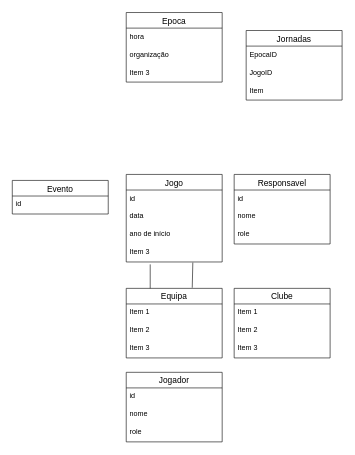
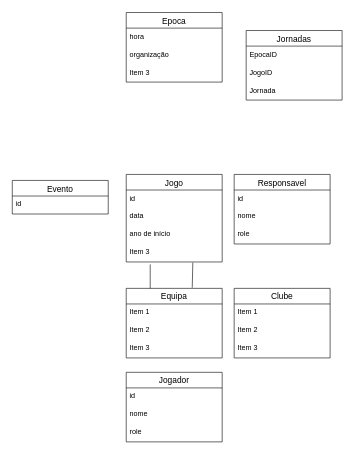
  <mxCell id="0" />
  <mxCell id="1" parent="0" />
  <mxCell id="2" value="Equipa" style="swimlane;fontStyle=0;childLayout=stackLayout;horizontal=1;startSize=26;horizontalStack=0;resizeParent=1;resizeParentMax=0;resizeLast=0;collapsible=1;marginBottom=0;align=center;fontSize=14;" vertex="1" parent="1"><mxGeometry x="210" y="480" width="160" height="116" as="geometry" /></mxCell>
  <mxCell id="3" value="Item 1" style="text;strokeColor=none;fillColor=none;spacingLeft=4;spacingRight=4;overflow=hidden;rotatable=0;points=[[0,0.5],[1,0.5]];portConstraint=eastwest;fontSize=12;" vertex="1" parent="2"><mxGeometry y="26" width="160" height="30" as="geometry" /></mxCell>
  <mxCell id="4" value="Item 2" style="text;strokeColor=none;fillColor=none;spacingLeft=4;spacingRight=4;overflow=hidden;rotatable=0;points=[[0,0.5],[1,0.5]];portConstraint=eastwest;fontSize=12;" vertex="1" parent="2"><mxGeometry y="56" width="160" height="30" as="geometry" /></mxCell>
  <mxCell id="5" value="Item 3" style="text;strokeColor=none;fillColor=none;spacingLeft=4;spacingRight=4;overflow=hidden;rotatable=0;points=[[0,0.5],[1,0.5]];portConstraint=eastwest;fontSize=12;" vertex="1" parent="2"><mxGeometry y="86" width="160" height="30" as="geometry" /></mxCell>
  <mxCell id="6" value="Jornadas" style="swimlane;fontStyle=0;childLayout=stackLayout;horizontal=1;startSize=26;horizontalStack=0;resizeParent=1;resizeParentMax=0;resizeLast=0;collapsible=1;marginBottom=0;align=center;fontSize=14;" vertex="1" parent="1"><mxGeometry x="410" y="50" width="160" height="116" as="geometry" /></mxCell>
  <mxCell id="7" value="EpocaID" style="text;strokeColor=none;fillColor=none;spacingLeft=4;spacingRight=4;overflow=hidden;rotatable=0;points=[[0,0.5],[1,0.5]];portConstraint=eastwest;fontSize=12;" vertex="1" parent="6"><mxGeometry y="26" width="160" height="30" as="geometry" /></mxCell>
  <mxCell id="8" value="JogoID" style="text;strokeColor=none;fillColor=none;spacingLeft=4;spacingRight=4;overflow=hidden;rotatable=0;points=[[0,0.5],[1,0.5]];portConstraint=eastwest;fontSize=12;" vertex="1" parent="6"><mxGeometry y="56" width="160" height="30" as="geometry" /></mxCell>
- <mxCell id="9" value="Item" style="text;strokeColor=none;fillColor=none;spacingLeft=4;spacingRight=4;overflow=hidden;rotatable=0;points=[[0,0.5],[1,0.5]];portConstraint=eastwest;fontSize=12;" vertex="1" parent="6"><mxGeometry y="86" width="160" height="30" as="geometry" /></mxCell>
+ <mxCell id="9" value="Jornada" style="text;strokeColor=none;fillColor=none;spacingLeft=4;spacingRight=4;overflow=hidden;rotatable=0;points=[[0,0.5],[1,0.5]];portConstraint=eastwest;fontSize=12;" vertex="1" parent="6"><mxGeometry y="86" width="160" height="30" as="geometry" /></mxCell>
  <mxCell id="10" value="Epoca" style="swimlane;fontStyle=0;childLayout=stackLayout;horizontal=1;startSize=26;horizontalStack=0;resizeParent=1;resizeParentMax=0;resizeLast=0;collapsible=1;marginBottom=0;align=center;fontSize=14;" vertex="1" parent="1"><mxGeometry x="210" y="20" width="160" height="116" as="geometry" /></mxCell>
  <mxCell id="11" value="hora" style="text;strokeColor=none;fillColor=none;spacingLeft=4;spacingRight=4;overflow=hidden;rotatable=0;points=[[0,0.5],[1,0.5]];portConstraint=eastwest;fontSize=12;" vertex="1" parent="10"><mxGeometry y="26" width="160" height="30" as="geometry" /></mxCell>
  <mxCell id="12" value="organização" style="text;strokeColor=none;fillColor=none;spacingLeft=4;spacingRight=4;overflow=hidden;rotatable=0;points=[[0,0.5],[1,0.5]];portConstraint=eastwest;fontSize=12;" vertex="1" parent="10"><mxGeometry y="56" width="160" height="30" as="geometry" /></mxCell>
  <mxCell id="13" value="Item 3" style="text;strokeColor=none;fillColor=none;spacingLeft=4;spacingRight=4;overflow=hidden;rotatable=0;points=[[0,0.5],[1,0.5]];portConstraint=eastwest;fontSize=12;" vertex="1" parent="10"><mxGeometry y="86" width="160" height="30" as="geometry" /></mxCell>
  <mxCell id="14" value="Jogo" style="swimlane;fontStyle=0;childLayout=stackLayout;horizontal=1;startSize=26;horizontalStack=0;resizeParent=1;resizeParentMax=0;resizeLast=0;collapsible=1;marginBottom=0;align=center;fontSize=14;" vertex="1" parent="1"><mxGeometry x="210" y="290" width="160" height="146" as="geometry" /></mxCell>
  <mxCell id="15" value="id" style="text;strokeColor=none;fillColor=none;spacingLeft=4;spacingRight=4;overflow=hidden;rotatable=0;points=[[0,0.5],[1,0.5]];portConstraint=eastwest;fontSize=12;" vertex="1" parent="14"><mxGeometry y="26" width="160" height="30" as="geometry" /></mxCell>
  <mxCell id="16" value="data" style="text;strokeColor=none;fillColor=none;spacingLeft=4;spacingRight=4;overflow=hidden;rotatable=0;points=[[0,0.5],[1,0.5]];portConstraint=eastwest;fontSize=12;" vertex="1" parent="14"><mxGeometry y="56" width="160" height="30" as="geometry" /></mxCell>
  <mxCell id="17" value="ano de início" style="text;strokeColor=none;fillColor=none;spacingLeft=4;spacingRight=4;overflow=hidden;rotatable=0;points=[[0,0.5],[1,0.5]];portConstraint=eastwest;fontSize=12;" vertex="1" parent="14"><mxGeometry y="86" width="160" height="30" as="geometry" /></mxCell>
  <mxCell id="18" value="Item 3" style="text;strokeColor=none;fillColor=none;spacingLeft=4;spacingRight=4;overflow=hidden;rotatable=0;points=[[0,0.5],[1,0.5]];portConstraint=eastwest;fontSize=12;" vertex="1" parent="14"><mxGeometry y="116" width="160" height="30" as="geometry" /></mxCell>
  <mxCell id="19" value="" style="endArrow=none;html=1;rounded=0;entryX=0.25;entryY=0;entryDx=0;entryDy=0;" edge="1" parent="1" target="2"><mxGeometry relative="1" as="geometry"><mxPoint x="250" y="440" as="sourcePoint" /><mxPoint x="420" y="430" as="targetPoint" /></mxGeometry></mxCell>
  <mxCell id="20" value="" style="endArrow=none;html=1;rounded=0;entryX=0.688;entryY=-0.009;entryDx=0;entryDy=0;entryPerimeter=0;exitX=0.694;exitY=1.033;exitDx=0;exitDy=0;exitPerimeter=0;" edge="1" parent="1" source="18" target="2"><mxGeometry relative="1" as="geometry"><mxPoint x="330" y="430" as="sourcePoint" /><mxPoint x="260" y="490" as="targetPoint" /></mxGeometry></mxCell>
  <mxCell id="21" value="Responsavel" style="swimlane;fontStyle=0;childLayout=stackLayout;horizontal=1;startSize=26;horizontalStack=0;resizeParent=1;resizeParentMax=0;resizeLast=0;collapsible=1;marginBottom=0;align=center;fontSize=14;" vertex="1" parent="1"><mxGeometry x="390" y="290" width="160" height="116" as="geometry" /></mxCell>
  <mxCell id="22" value="id" style="text;strokeColor=none;fillColor=none;spacingLeft=4;spacingRight=4;overflow=hidden;rotatable=0;points=[[0,0.5],[1,0.5]];portConstraint=eastwest;fontSize=12;" vertex="1" parent="21"><mxGeometry y="26" width="160" height="30" as="geometry" /></mxCell>
  <mxCell id="23" value="nome" style="text;strokeColor=none;fillColor=none;spacingLeft=4;spacingRight=4;overflow=hidden;rotatable=0;points=[[0,0.5],[1,0.5]];portConstraint=eastwest;fontSize=12;" vertex="1" parent="21"><mxGeometry y="56" width="160" height="30" as="geometry" /></mxCell>
  <mxCell id="24" value="role" style="text;strokeColor=none;fillColor=none;spacingLeft=4;spacingRight=4;overflow=hidden;rotatable=0;points=[[0,0.5],[1,0.5]];portConstraint=eastwest;fontSize=12;" vertex="1" parent="21"><mxGeometry y="86" width="160" height="30" as="geometry" /></mxCell>
  <mxCell id="25" value="Evento" style="swimlane;fontStyle=0;childLayout=stackLayout;horizontal=1;startSize=26;horizontalStack=0;resizeParent=1;resizeParentMax=0;resizeLast=0;collapsible=1;marginBottom=0;align=center;fontSize=14;" vertex="1" parent="1"><mxGeometry x="20" y="300" width="160" height="56" as="geometry" /></mxCell>
  <mxCell id="26" value="id" style="text;strokeColor=none;fillColor=none;spacingLeft=4;spacingRight=4;overflow=hidden;rotatable=0;points=[[0,0.5],[1,0.5]];portConstraint=eastwest;fontSize=12;" vertex="1" parent="25"><mxGeometry y="26" width="160" height="30" as="geometry" /></mxCell>
  <mxCell id="27" value="Clube" style="swimlane;fontStyle=0;childLayout=stackLayout;horizontal=1;startSize=26;horizontalStack=0;resizeParent=1;resizeParentMax=0;resizeLast=0;collapsible=1;marginBottom=0;align=center;fontSize=14;" vertex="1" parent="1"><mxGeometry x="390" y="480" width="160" height="116" as="geometry" /></mxCell>
  <mxCell id="28" value="Item 1" style="text;strokeColor=none;fillColor=none;spacingLeft=4;spacingRight=4;overflow=hidden;rotatable=0;points=[[0,0.5],[1,0.5]];portConstraint=eastwest;fontSize=12;" vertex="1" parent="27"><mxGeometry y="26" width="160" height="30" as="geometry" /></mxCell>
  <mxCell id="29" value="Item 2" style="text;strokeColor=none;fillColor=none;spacingLeft=4;spacingRight=4;overflow=hidden;rotatable=0;points=[[0,0.5],[1,0.5]];portConstraint=eastwest;fontSize=12;" vertex="1" parent="27"><mxGeometry y="56" width="160" height="30" as="geometry" /></mxCell>
  <mxCell id="30" value="Item 3" style="text;strokeColor=none;fillColor=none;spacingLeft=4;spacingRight=4;overflow=hidden;rotatable=0;points=[[0,0.5],[1,0.5]];portConstraint=eastwest;fontSize=12;" vertex="1" parent="27"><mxGeometry y="86" width="160" height="30" as="geometry" /></mxCell>
  <mxCell id="31" value="Jogador" style="swimlane;fontStyle=0;childLayout=stackLayout;horizontal=1;startSize=26;horizontalStack=0;resizeParent=1;resizeParentMax=0;resizeLast=0;collapsible=1;marginBottom=0;align=center;fontSize=14;" vertex="1" parent="1"><mxGeometry x="210" y="620" width="160" height="116" as="geometry" /></mxCell>
  <mxCell id="32" value="id" style="text;strokeColor=none;fillColor=none;spacingLeft=4;spacingRight=4;overflow=hidden;rotatable=0;points=[[0,0.5],[1,0.5]];portConstraint=eastwest;fontSize=12;" vertex="1" parent="31"><mxGeometry y="26" width="160" height="30" as="geometry" /></mxCell>
  <mxCell id="33" value="nome" style="text;strokeColor=none;fillColor=none;spacingLeft=4;spacingRight=4;overflow=hidden;rotatable=0;points=[[0,0.5],[1,0.5]];portConstraint=eastwest;fontSize=12;" vertex="1" parent="31"><mxGeometry y="56" width="160" height="30" as="geometry" /></mxCell>
  <mxCell id="34" value="role" style="text;strokeColor=none;fillColor=none;spacingLeft=4;spacingRight=4;overflow=hidden;rotatable=0;points=[[0,0.5],[1,0.5]];portConstraint=eastwest;fontSize=12;" vertex="1" parent="31"><mxGeometry y="86" width="160" height="30" as="geometry" /></mxCell>
